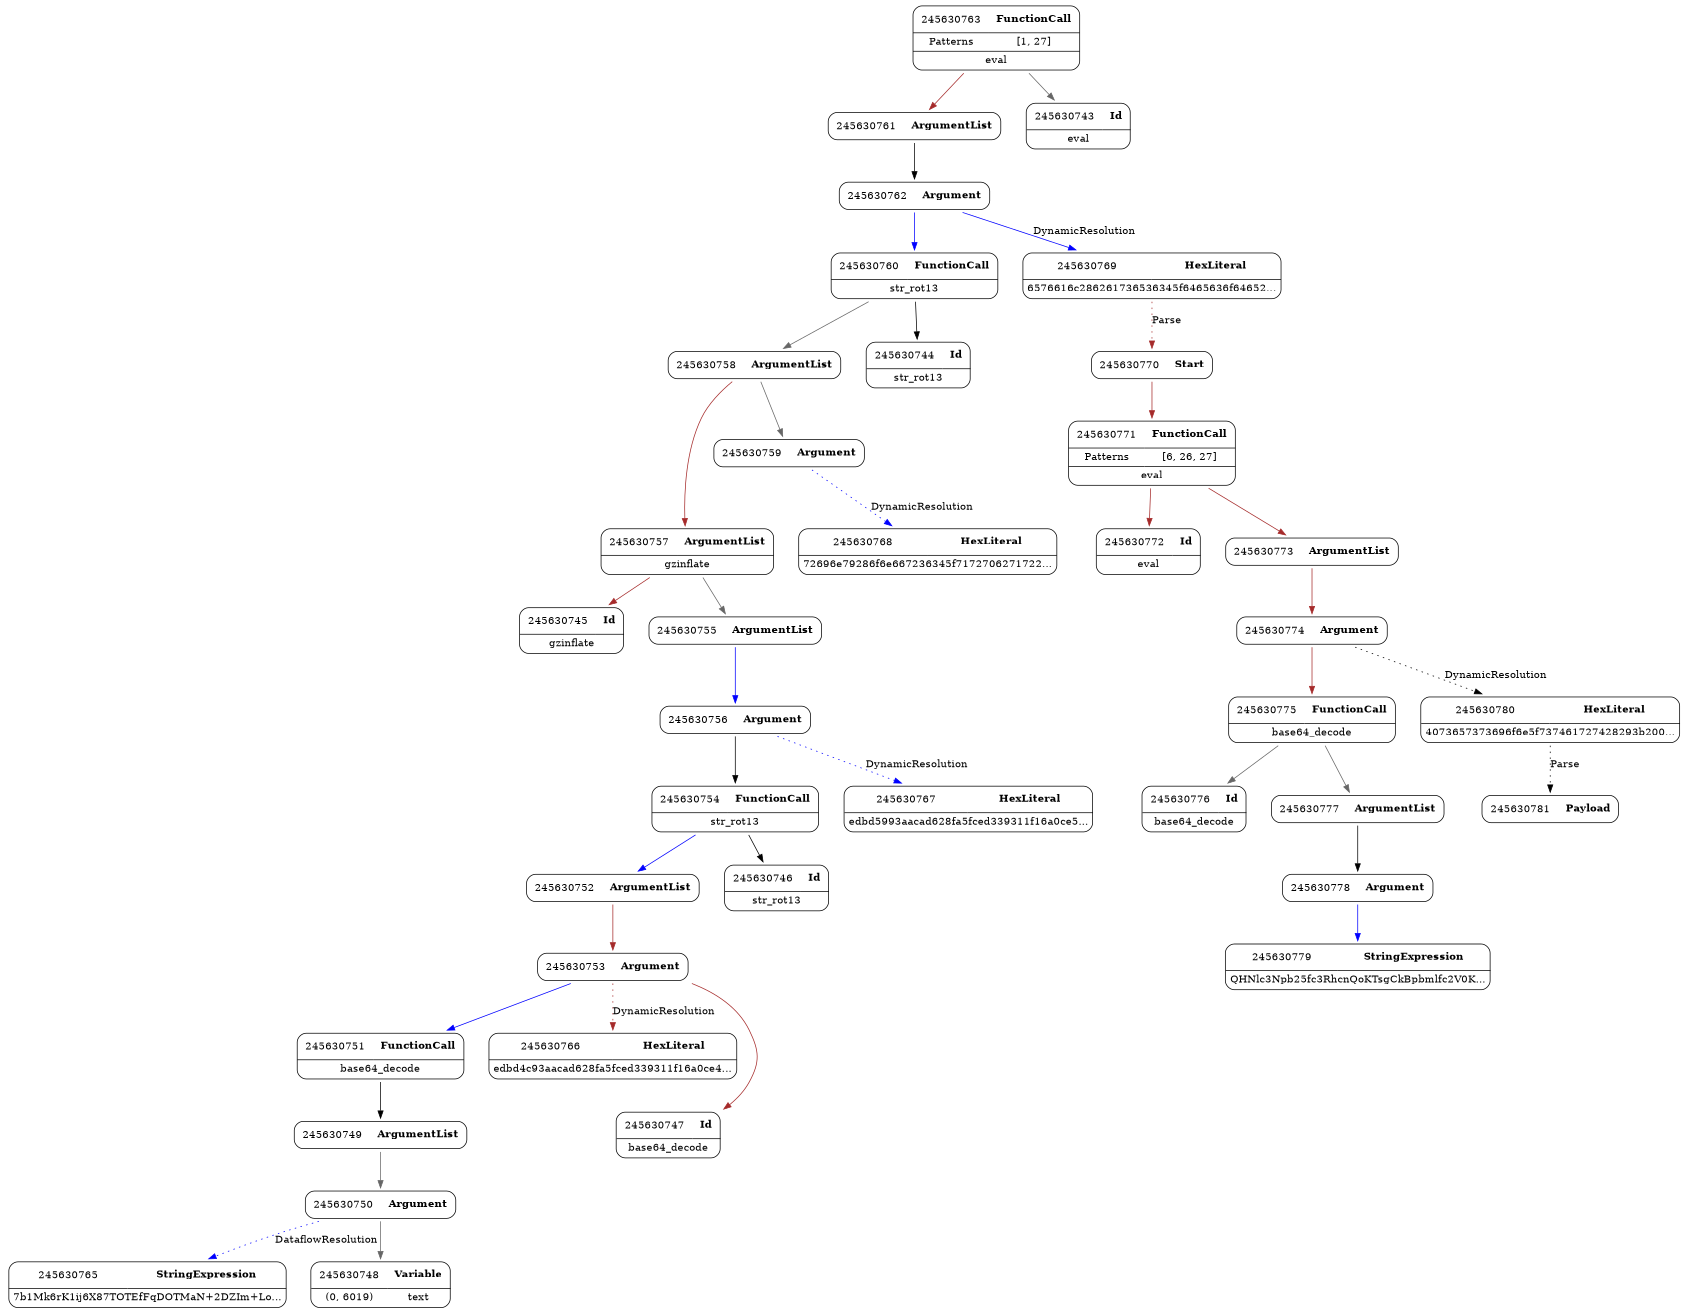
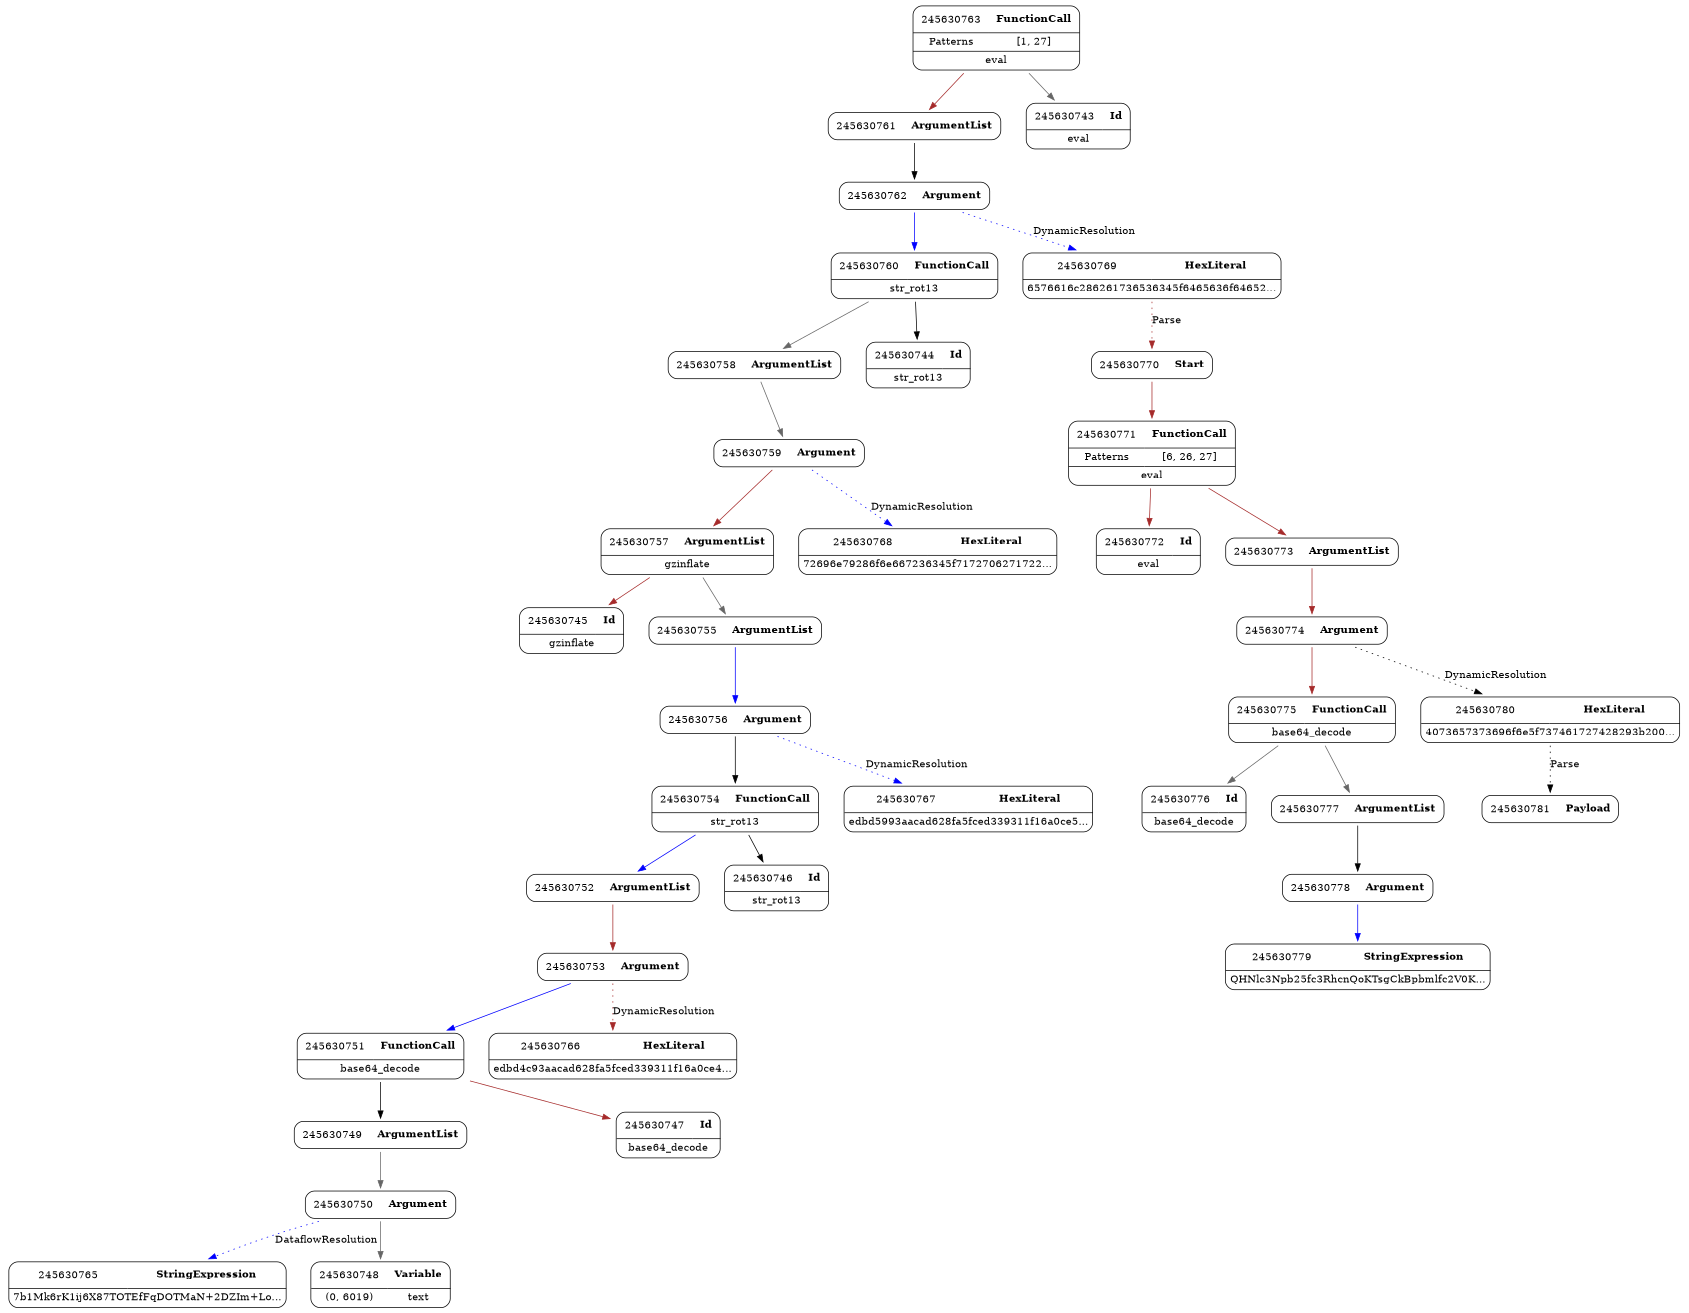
  digraph {
    node [shape=none]
    edge [color=brown weight=2]
    n1 [label=<<TABLE border='1' cellspacing='0' cellpadding='10' style='rounded' ><TR><TD border='0'>245630756</TD><TD border='0'><B>Argument</B></TD></TR></TABLE>>]
    n2 [label=<<TABLE border='1' cellspacing='0' cellpadding='10' style='rounded' ><TR><TD border='0'>245630754</TD><TD border='0'><B>FunctionCall</B></TD></TR><HR/><TR><TD border='0' cellpadding='5' colspan='2'>str_rot13</TD></TR></TABLE>>]
    n3 [label=<<TABLE border='1' cellspacing='0' cellpadding='10' style='rounded' ><TR><TD border='0'>245630767</TD><TD border='0'><B>HexLiteral</B></TD></TR><HR/><TR><TD border='0' cellpadding='5' colspan='2'>edbd5993aacad628fa5fced339311f16a0ce5...</TD></TR></TABLE>>]
    n4 [label=<<TABLE border='1' cellspacing='0' cellpadding='10' style='rounded' ><TR><TD border='0'>245630752</TD><TD border='0'><B>ArgumentList</B></TD></TR></TABLE>>]
    n5 [label=<<TABLE border='1' cellspacing='0' cellpadding='10' style='rounded' ><TR><TD border='0'>245630746</TD><TD border='0'><B>Id</B></TD></TR><HR/><TR><TD border='0' cellpadding='5' colspan='2'>str_rot13</TD></TR></TABLE>>]
    n6 [label=<<TABLE border='1' cellspacing='0' cellpadding='10' style='rounded' ><TR><TD border='0'>245630753</TD><TD border='0'><B>Argument</B></TD></TR></TABLE>>]
    n7 [label=<<TABLE border='1' cellspacing='0' cellpadding='10' style='rounded' ><TR><TD border='0'>245630757</TD><TD border='0'><B>ArgumentList</B></TD></TR><HR/><TR><TD border='0' cellpadding='5' colspan='2'>gzinflate</TD></TR></TABLE>>]
    n8 [label=<<TABLE border='1' cellspacing='0' cellpadding='10' style='rounded' ><TR><TD border='0'>245630745</TD><TD border='0'><B>Id</B></TD></TR><HR/><TR><TD border='0' cellpadding='5' colspan='2'>gzinflate</TD></TR></TABLE>>]
    n9 [label=<<TABLE border='1' cellspacing='0' cellpadding='10' style='rounded' ><TR><TD border='0'>245630755</TD><TD border='0'><B>ArgumentList</B></TD></TR></TABLE>>]
    n10 [label=<<TABLE border='1' cellspacing='0' cellpadding='10' style='rounded' ><TR><TD border='0'>245630758</TD><TD border='0'><B>ArgumentList</B></TD></TR></TABLE>>]
    n11 [label=<<TABLE border='1' cellspacing='0' cellpadding='10' style='rounded' ><TR><TD border='0'>245630759</TD><TD border='0'><B>Argument</B></TD></TR></TABLE>>]
    n12 [label=<<TABLE border='1' cellspacing='0' cellpadding='10' style='rounded' ><TR><TD border='0'>245630768</TD><TD border='0'><B>HexLiteral</B></TD></TR><HR/><TR><TD border='0' cellpadding='5' colspan='2'>72696e79286f6e667236345f7172706271722...</TD></TR></TABLE>>]
    n13 [label=<<TABLE border='1' cellspacing='0' cellpadding='10' style='rounded' ><TR><TD border='0'>245630751</TD><TD border='0'><B>FunctionCall</B></TD></TR><HR/><TR><TD border='0' cellpadding='5' colspan='2'>base64_decode</TD></TR></TABLE>>]
    n14 [label=<<TABLE border='1' cellspacing='0' cellpadding='10' style='rounded' ><TR><TD border='0'>245630766</TD><TD border='0'><B>HexLiteral</B></TD></TR><HR/><TR><TD border='0' cellpadding='5' colspan='2'>edbd4c93aacad628fa5fced339311f16a0ce4...</TD></TR></TABLE>>]
    n15 [label=<<TABLE border='1' cellspacing='0' cellpadding='10' style='rounded' ><TR><TD border='0'>245630749</TD><TD border='0'><B>ArgumentList</B></TD></TR></TABLE>>]
    n16 [label=<<TABLE border='1' cellspacing='0' cellpadding='10' style='rounded' ><TR><TD border='0'>245630747</TD><TD border='0'><B>Id</B></TD></TR><HR/><TR><TD border='0' cellpadding='5' colspan='2'>base64_decode</TD></TR></TABLE>>]
    n17 [label=<<TABLE border='1' cellspacing='0' cellpadding='10' style='rounded' ><TR><TD border='0'>245630750</TD><TD border='0'><B>Argument</B></TD></TR></TABLE>>]
    n18 [label=<<TABLE border='1' cellspacing='0' cellpadding='10' style='rounded' ><TR><TD border='0'>245630765</TD><TD border='0'><B>StringExpression</B></TD></TR><HR/><TR><TD border='0' cellpadding='5' colspan='2'>7b1Mk6rK1ij6X87TOTEfFqDOTMaN+2DZIm+Lo...</TD></TR></TABLE>>]
    n19 [label=<<TABLE border='1' cellspacing='0' cellpadding='10' style='rounded' ><TR><TD border='0'>245630760</TD><TD border='0'><B>FunctionCall</B></TD></TR><HR/><TR><TD border='0' cellpadding='5' colspan='2'>str_rot13</TD></TR></TABLE>>]
    n20 [label=<<TABLE border='1' cellspacing='0' cellpadding='10' style='rounded' ><TR><TD border='0'>245630744</TD><TD border='0'><B>Id</B></TD></TR><HR/><TR><TD border='0' cellpadding='5' colspan='2'>str_rot13</TD></TR></TABLE>>]
    n21 [label=<<TABLE border='1' cellspacing='0' cellpadding='10' style='rounded' ><TR><TD border='0'>245630761</TD><TD border='0'><B>ArgumentList</B></TD></TR></TABLE>>]
    n22 [label=<<TABLE border='1' cellspacing='0' cellpadding='10' style='rounded' ><TR><TD border='0'>245630762</TD><TD border='0'><B>Argument</B></TD></TR></TABLE>>]
    n23 [label=<<TABLE border='1' cellspacing='0' cellpadding='10' style='rounded' ><TR><TD border='0'>245630769</TD><TD border='0'><B>HexLiteral</B></TD></TR><HR/><TR><TD border='0' cellpadding='5' colspan='2'>6576616c286261736536345f6465636f64652...</TD></TR></TABLE>>]
    n24 [label=<<TABLE border='1' cellspacing='0' cellpadding='10' style='rounded' ><TR><TD border='0'>245630770</TD><TD border='0'><B>Start</B></TD></TR></TABLE>>]
    n25 [label=<<TABLE border='1' cellspacing='0' cellpadding='10' style='rounded' ><TR><TD border='0'>245630771</TD><TD border='0'><B>FunctionCall</B></TD></TR><HR/><TR><TD border='0' cellpadding='5'>Patterns</TD><TD border='0' cellpadding='5'>[6, 26, 27]</TD></TR><HR/><TR><TD border='0' cellpadding='5' colspan='2'>eval</TD></TR></TABLE>>]
    n26 [label=<<TABLE border='1' cellspacing='0' cellpadding='10' style='rounded' ><TR><TD border='0'>245630763</TD><TD border='0'><B>FunctionCall</B></TD></TR><HR/><TR><TD border='0' cellpadding='5'>Patterns</TD><TD border='0' cellpadding='5'>[1, 27]</TD></TR><HR/><TR><TD border='0' cellpadding='5' colspan='2'>eval</TD></TR></TABLE>>]
    n27 [label=<<TABLE border='1' cellspacing='0' cellpadding='10' style='rounded' ><TR><TD border='0'>245630743</TD><TD border='0'><B>Id</B></TD></TR><HR/><TR><TD border='0' cellpadding='5' colspan='2'>eval</TD></TR></TABLE>>]
    n28 [label=<<TABLE border='1' cellspacing='0' cellpadding='10' style='rounded' ><TR><TD border='0'>245630772</TD><TD border='0'><B>Id</B></TD></TR><HR/><TR><TD border='0' cellpadding='5' colspan='2'>eval</TD></TR></TABLE>>]
    n29 [label=<<TABLE border='1' cellspacing='0' cellpadding='10' style='rounded' ><TR><TD border='0'>245630773</TD><TD border='0'><B>ArgumentList</B></TD></TR></TABLE>>]
    n30 [label=<<TABLE border='1' cellspacing='0' cellpadding='10' style='rounded' ><TR><TD border='0'>245630774</TD><TD border='0'><B>Argument</B></TD></TR></TABLE>>]
    n31 [label=<<TABLE border='1' cellspacing='0' cellpadding='10' style='rounded' ><TR><TD border='0'>245630775</TD><TD border='0'><B>FunctionCall</B></TD></TR><HR/><TR><TD border='0' cellpadding='5' colspan='2'>base64_decode</TD></TR></TABLE>>]
    n32 [label=<<TABLE border='1' cellspacing='0' cellpadding='10' style='rounded' ><TR><TD border='0'>245630780</TD><TD border='0'><B>HexLiteral</B></TD></TR><HR/><TR><TD border='0' cellpadding='5' colspan='2'>4073657373696f6e5f737461727428293b200...</TD></TR></TABLE>>]
    n33 [label=<<TABLE border='1' cellspacing='0' cellpadding='10' style='rounded' ><TR><TD border='0'>245630776</TD><TD border='0'><B>Id</B></TD></TR><HR/><TR><TD border='0' cellpadding='5' colspan='2'>base64_decode</TD></TR></TABLE>>]
    n34 [label=<<TABLE border='1' cellspacing='0' cellpadding='10' style='rounded' ><TR><TD border='0'>245630777</TD><TD border='0'><B>ArgumentList</B></TD></TR></TABLE>>]
    n35 [label=<<TABLE border='1' cellspacing='0' cellpadding='10' style='rounded' ><TR><TD border='0'>245630781</TD><TD border='0'><B>Payload</B></TD></TR></TABLE>>]
    n36 [label=<<TABLE border='1' cellspacing='0' cellpadding='10' style='rounded' ><TR><TD border='0'>245630778</TD><TD border='0'><B>Argument</B></TD></TR></TABLE>>]
    n37 [label=<<TABLE border='1' cellspacing='0' cellpadding='10' style='rounded' ><TR><TD border='0'>245630779</TD><TD border='0'><B>StringExpression</B></TD></TR><HR/><TR><TD border='0' cellpadding='5' colspan='2'>QHNlc3Npb25fc3RhcnQoKTsgCkBpbmlfc2V0K...</TD></TR></TABLE>>]
    n38 [label=<<TABLE border='1' cellspacing='0' cellpadding='10' style='rounded' ><TR><TD border='0'>245630748</TD><TD border='0'><B>Variable</B></TD></TR><HR/><TR><TD border='0' cellpadding='5'>(0, 6019)</TD><TD border='0' cellpadding='5'>text</TD></TR></TABLE>>]
    n1 -> n2 [color=black]
    n1 -> n3 [color=blue label=DynamicResolution style=dotted weight=""]
    n2 -> n4 [color=blue]
    n2 -> n5 [color=black]
    n4 -> n6
    n6 -> n13 [color=blue]
    n6 -> n14 [label=DynamicResolution style=dotted weight=""]
    n7 -> n8
    n7 -> n9 [color=gray40]
    n9 -> n1 [color=blue]
    n10 -> n11 [color=gray40]
-   n10 -> n7
+   n11 -> n7
    n11 -> n12 [color=blue label=DynamicResolution style=dotted weight=""]
    n13 -> n15 [color=black]
-   n6 -> n16
+   n13 -> n16
    n15 -> n17 [color=gray40]
    n17 -> n18 [color=blue label=DataflowResolution style=dotted weight=""]
    n17 -> n38 [color=gray40]
    n19 -> n10 [color=gray40]
    n19 -> n20 [color=black]
    n21 -> n22 [color=black]
    n22 -> n19 [color=blue]
-   n22 -> n23 [color=blue label=DynamicResolution style=solid weight=""]
+   n22 -> n23 [color=blue label=DynamicResolution style=dotted weight=""]
    n23 -> n24 [label=Parse style=dotted weight=""]
    n24 -> n25
    n25 -> n28
    n25 -> n29
    n26 -> n21
    n26 -> n27 [color=gray40]
    n29 -> n30
    n30 -> n31
    n30 -> n32 [color=black label=DynamicResolution style=dotted weight=""]
    n31 -> n33 [color=gray40]
    n31 -> n34 [color=gray40]
    n32 -> n35 [color=black label=Parse style=dotted weight=""]
    n34 -> n36 [color=black]
    n36 -> n37 [color=blue]
  }
